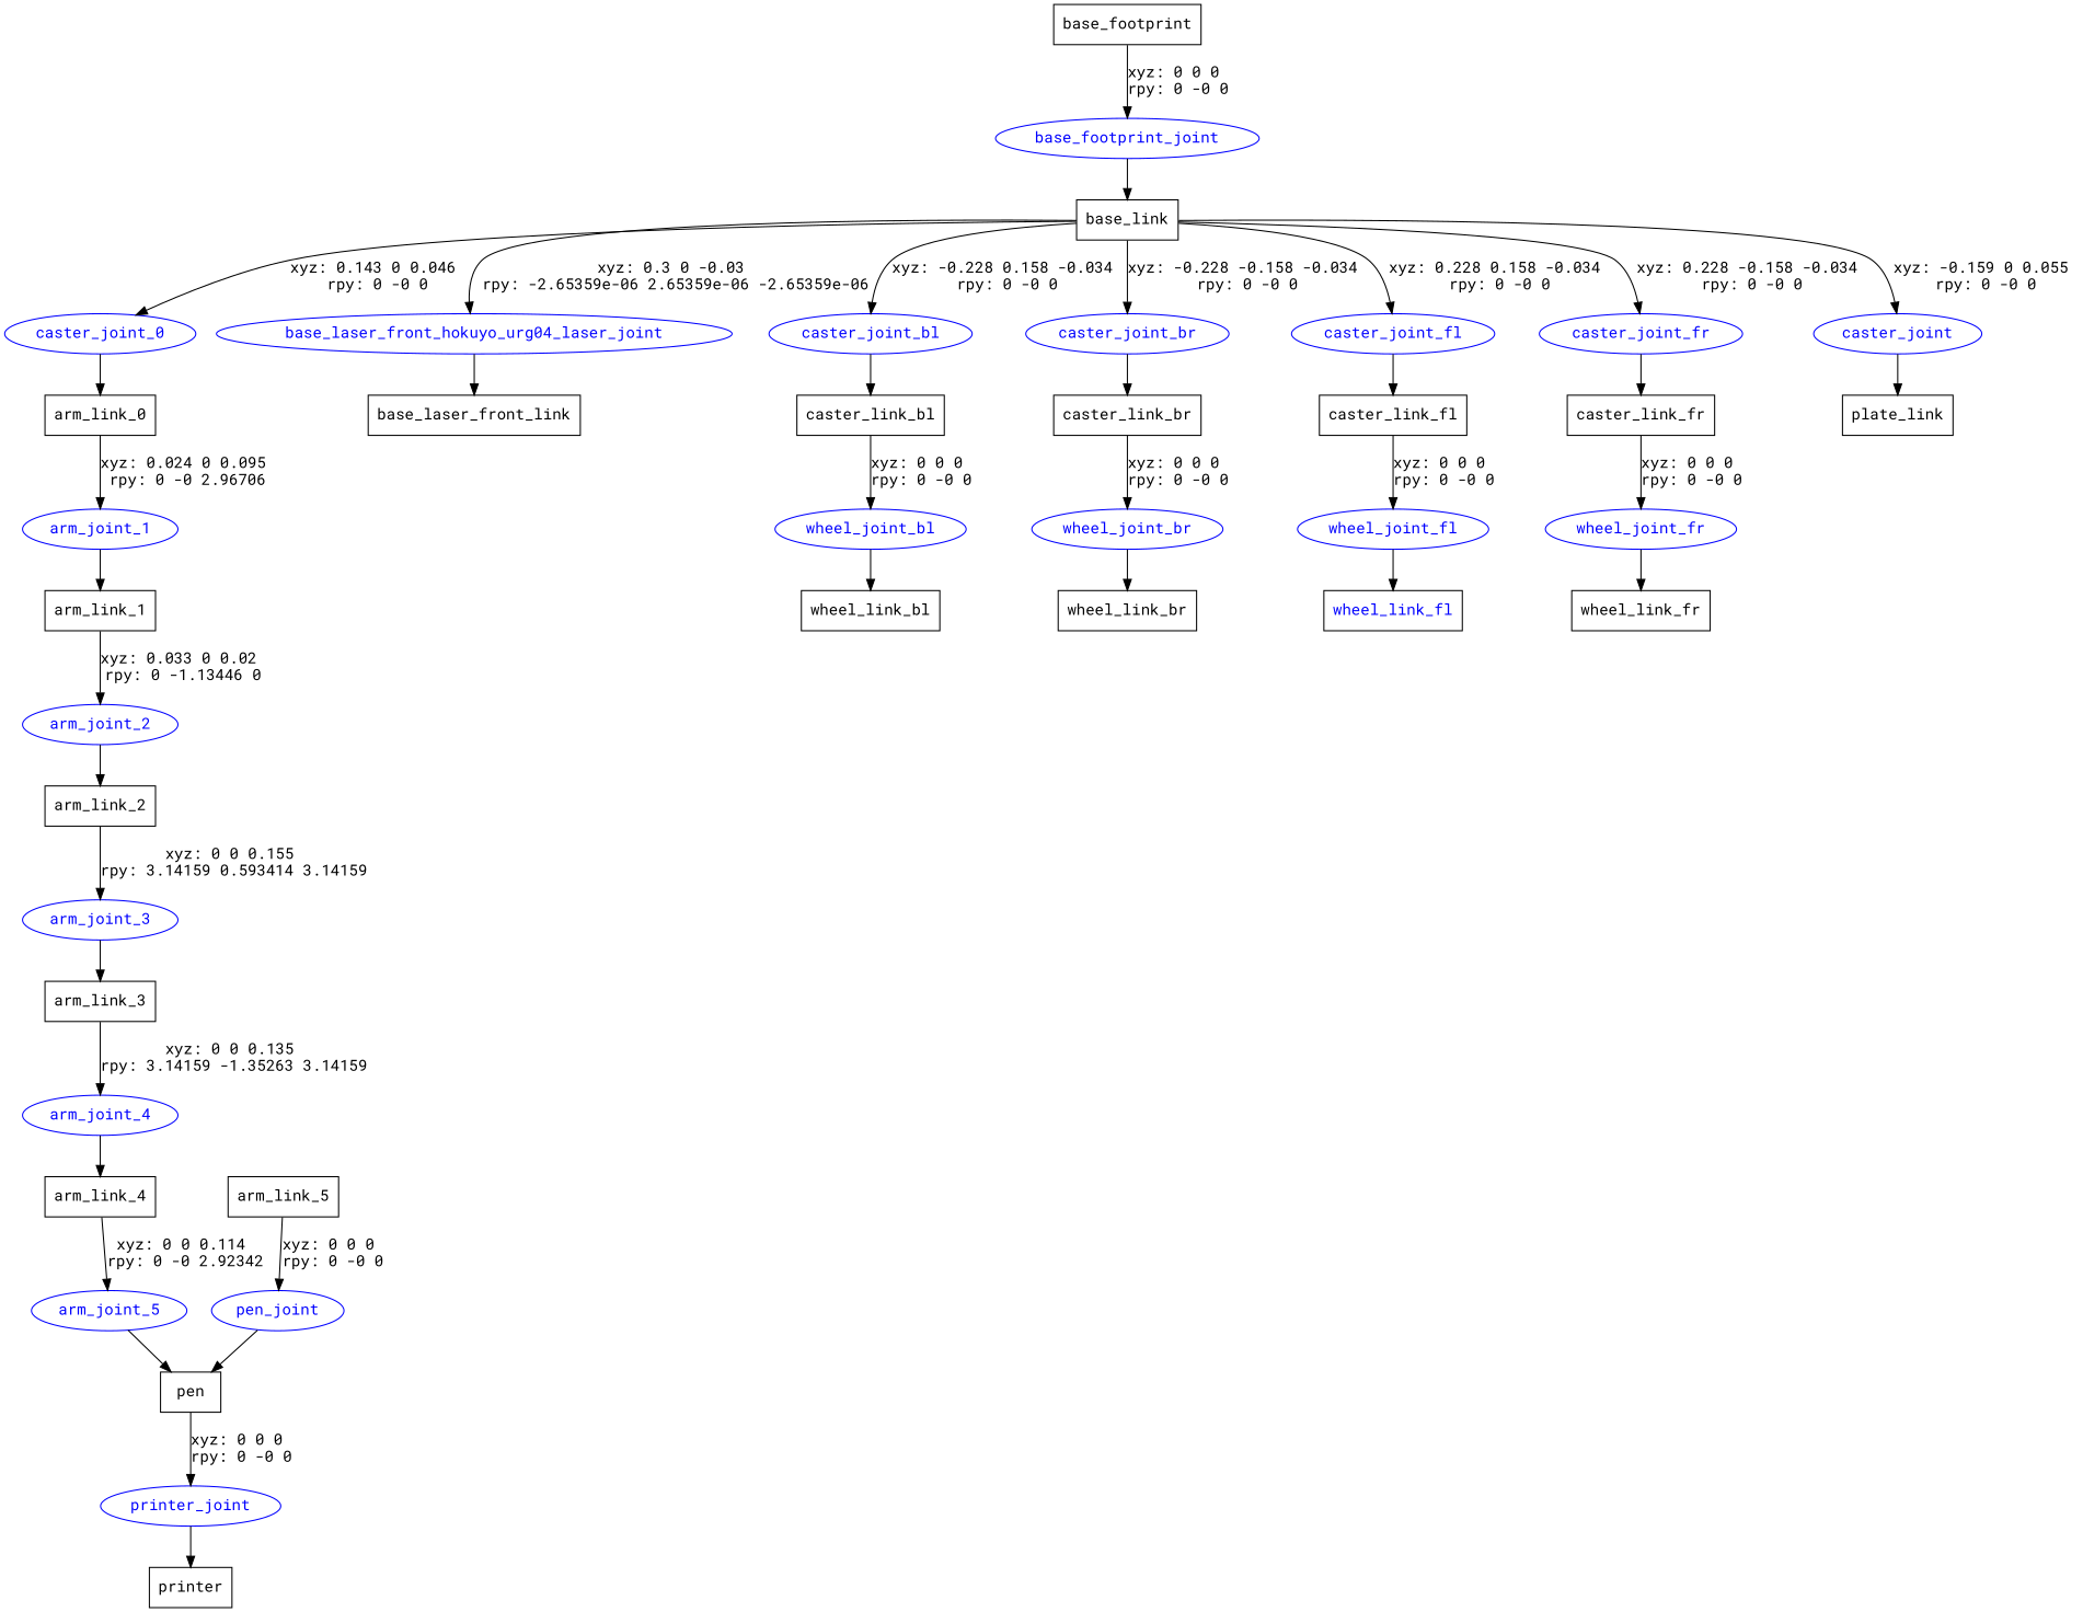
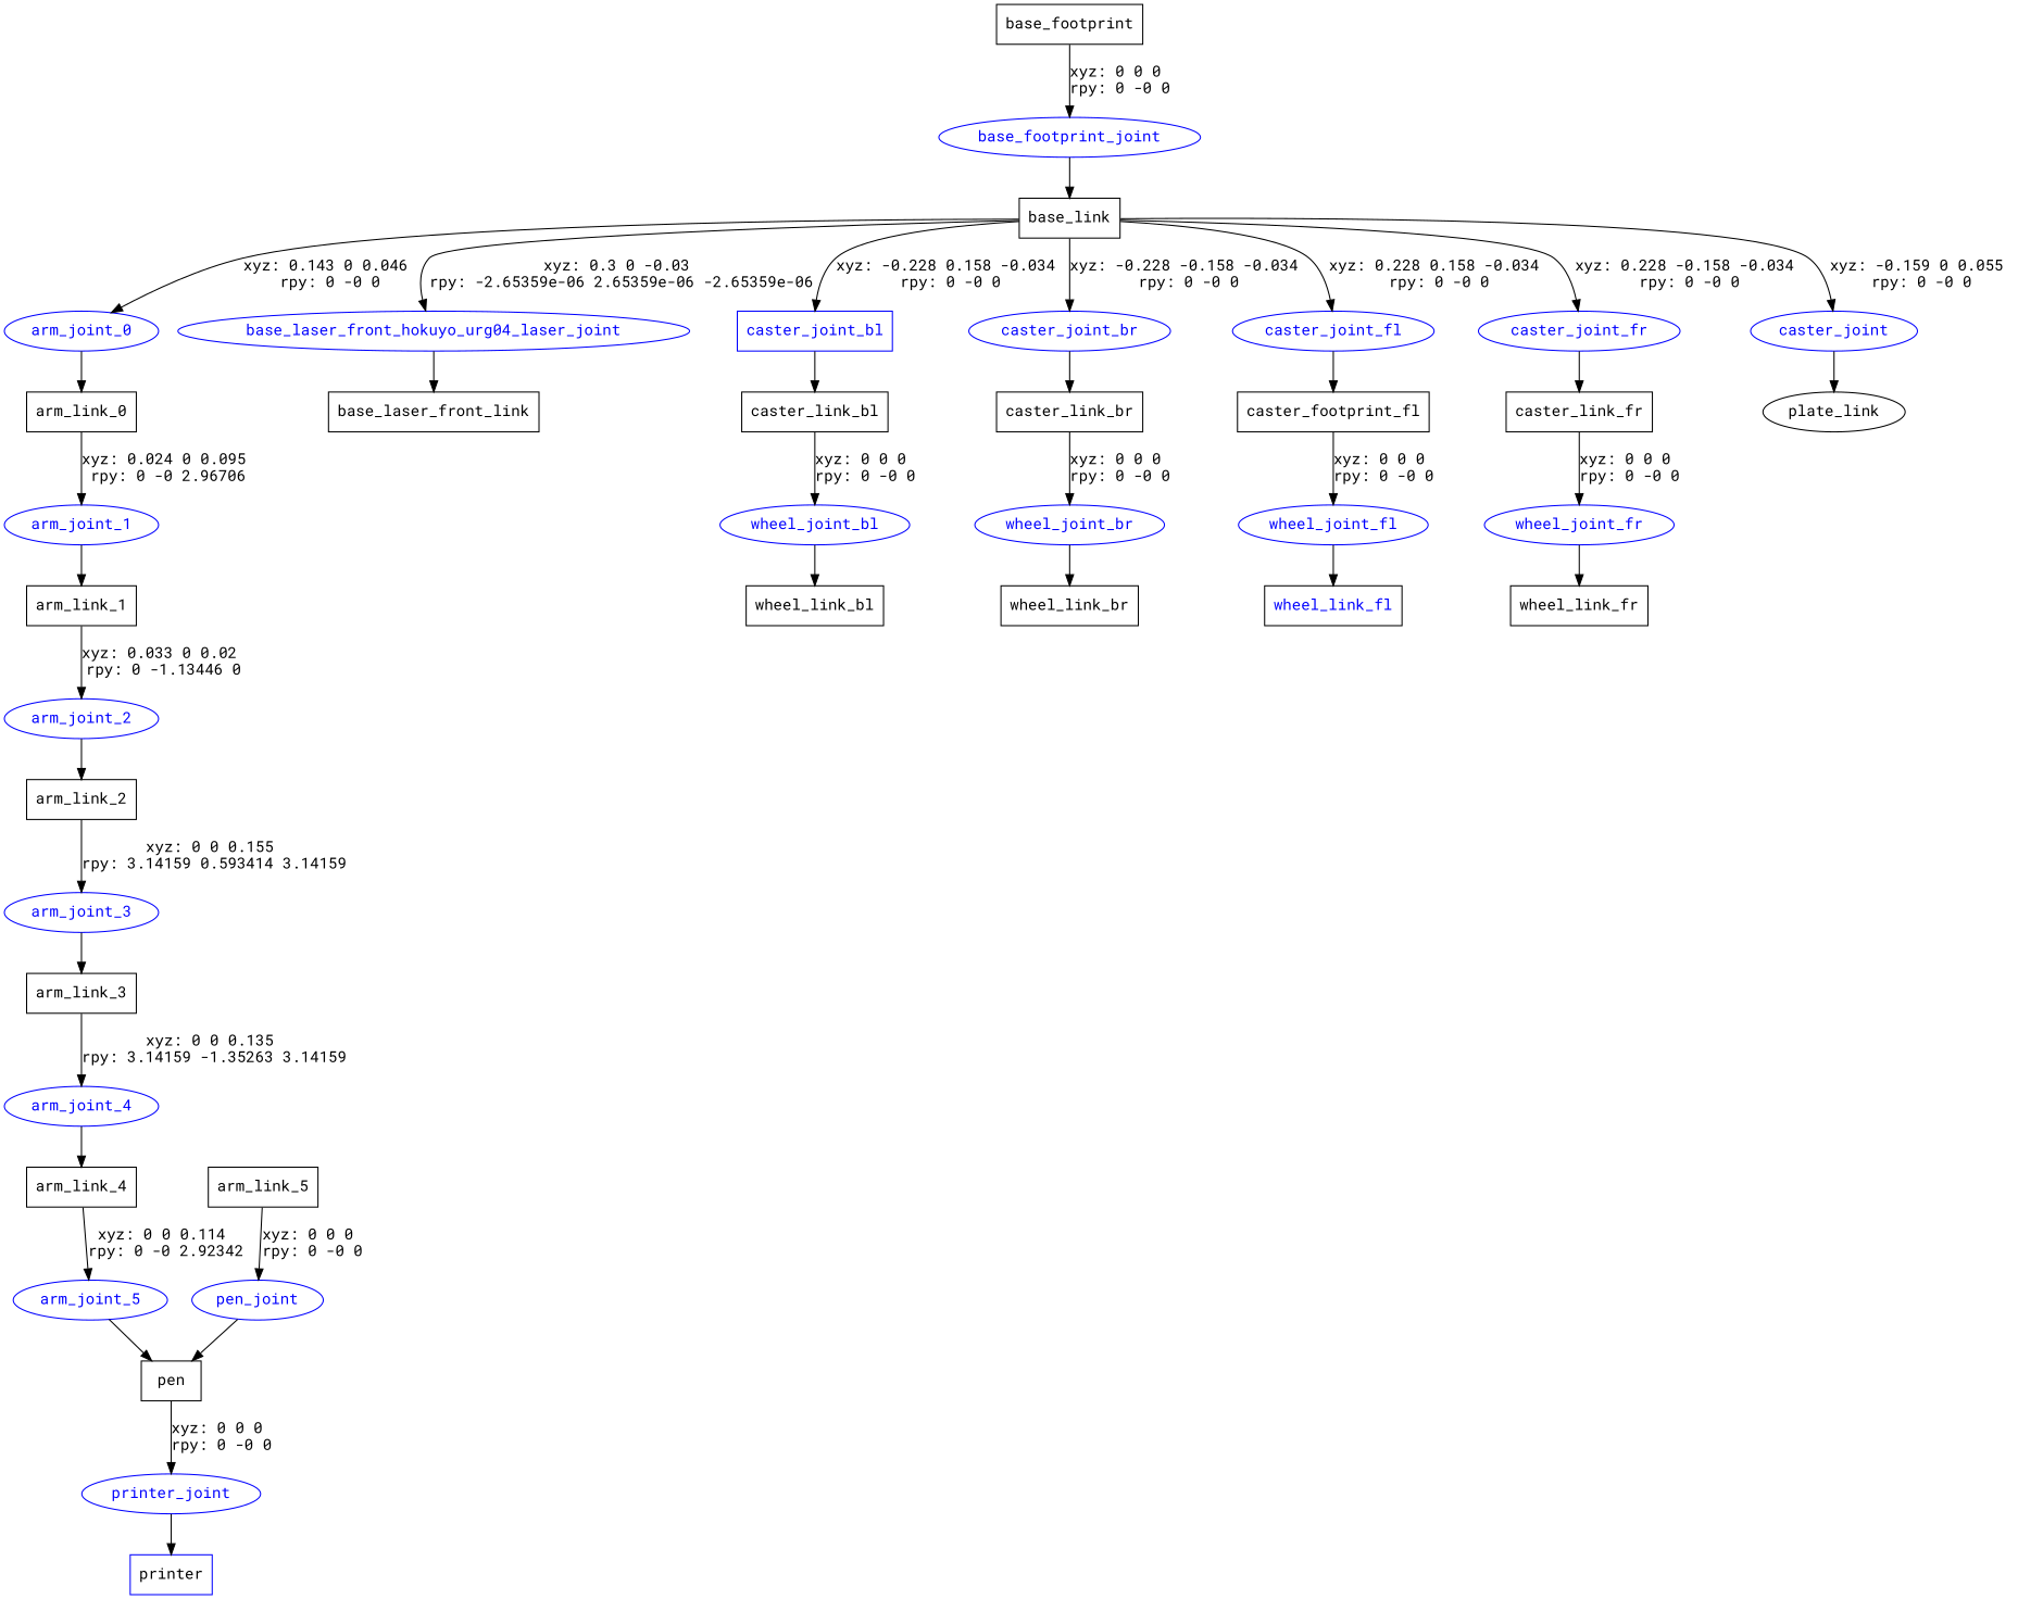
  digraph {
    fontname="Roboto Mono"
    node [fontname="Roboto Mono" shape=box fontcolor=blue]
    edge [fontname="Roboto Mono"]
    n1 [label=base_footprint fontcolor=""]
    base_footprint_joint [color=blue shape=ellipse]
    n3 [label=base_link fontcolor=""]
-   arm_joint_0 [color=blue shape=ellipse label=caster_joint_0]
+   arm_joint_0 [color=blue shape=ellipse]
    base_laser_front_hokuyo_urg04_laser_joint [color=blue shape=ellipse]
-   caster_joint_bl [color=blue shape=ellipse]
+   caster_joint_bl [color=blue]
    caster_joint_br [color=blue shape=ellipse]
    caster_joint_fl [color=blue shape=ellipse]
    caster_joint_fr [color=blue shape=ellipse]
    n10 [color=blue label=caster_joint shape=ellipse]
    n11 [label=arm_link_0 fontcolor=""]
    n12 [label=base_laser_front_link fontcolor=""]
    n13 [label=caster_link_bl fontcolor=""]
    n14 [label=caster_link_br fontcolor=""]
-   n15 [label=caster_link_fl fontcolor=""]
+   n15 [label=caster_footprint_fl fontcolor=""]
    n16 [label=caster_link_fr fontcolor=""]
-   n17 [label=plate_link fontcolor=""]
+   n17 [label=plate_link shape=ellipse fontcolor=""]
    arm_joint_1 [color=blue shape=ellipse]
    n19 [label=arm_link_1 fontcolor=""]
    arm_joint_2 [color=blue shape=ellipse]
    n21 [label=arm_link_2 fontcolor=""]
    arm_joint_3 [color=blue shape=ellipse]
    n23 [label=arm_link_3 fontcolor=""]
    arm_joint_4 [color=blue shape=ellipse]
    n25 [label=arm_link_4 fontcolor=""]
    arm_joint_5 [color=blue shape=ellipse]
    n27 [label=pen fontcolor=""]
    n28 [label=arm_link_5 fontcolor=""]
    pen_joint [color=blue shape=ellipse]
    printer_joint [color=blue shape=ellipse]
-   n31 [label=printer fontcolor=""]
+   n31 [label=printer color=blue fontcolor=""]
    wheel_joint_bl [color=blue shape=ellipse]
    n33 [label=wheel_link_bl fontcolor=""]
    wheel_joint_br [color=blue shape=ellipse]
    n35 [label=wheel_link_br fontcolor=""]
    wheel_joint_fl [color=blue shape=ellipse]
    n37 [label=wheel_link_fl]
    wheel_joint_fr [color=blue shape=ellipse]
    n39 [label=wheel_link_fr fontcolor=""]
    n1 -> base_footprint_joint [label="xyz: 0 0 0 \nrpy: 0 -0 0"]
    base_footprint_joint -> n3
    n3 -> arm_joint_0 [label="xyz: 0.143 0 0.046 \nrpy: 0 -0 0"]
    n3 -> base_laser_front_hokuyo_urg04_laser_joint [label="xyz: 0.3 0 -0.03 \nrpy: -2.65359e-06 2.65359e-06 -2.65359e-06"]
    n3 -> caster_joint_bl [label="xyz: -0.228 0.158 -0.034 \nrpy: 0 -0 0"]
    n3 -> caster_joint_br [label="xyz: -0.228 -0.158 -0.034 \nrpy: 0 -0 0"]
    n3 -> caster_joint_fl [label="xyz: 0.228 0.158 -0.034 \nrpy: 0 -0 0"]
    n3 -> caster_joint_fr [label="xyz: 0.228 -0.158 -0.034 \nrpy: 0 -0 0"]
    n3 -> n10 [label="xyz: -0.159 0 0.055 \nrpy: 0 -0 0"]
    arm_joint_0 -> n11
    base_laser_front_hokuyo_urg04_laser_joint -> n12
    caster_joint_bl -> n13
    caster_joint_br -> n14
    caster_joint_fl -> n15
    caster_joint_fr -> n16
    n10 -> n17
    n11 -> arm_joint_1 [label="xyz: 0.024 0 0.095 \nrpy: 0 -0 2.96706"]
    n13 -> wheel_joint_bl [label="xyz: 0 0 0 \nrpy: 0 -0 0"]
    n14 -> wheel_joint_br [label="xyz: 0 0 0 \nrpy: 0 -0 0"]
    n15 -> wheel_joint_fl [label="xyz: 0 0 0 \nrpy: 0 -0 0"]
    n16 -> wheel_joint_fr [label="xyz: 0 0 0 \nrpy: 0 -0 0"]
    arm_joint_1 -> n19
    n19 -> arm_joint_2 [label="xyz: 0.033 0 0.02 \nrpy: 0 -1.13446 0"]
    arm_joint_2 -> n21
    n21 -> arm_joint_3 [label="xyz: 0 0 0.155 \nrpy: 3.14159 0.593414 3.14159"]
    arm_joint_3 -> n23
    n23 -> arm_joint_4 [label="xyz: 0 0 0.135 \nrpy: 3.14159 -1.35263 3.14159"]
    arm_joint_4 -> n25
    n25 -> arm_joint_5 [label="xyz: 0 0 0.114 \nrpy: 0 -0 2.92342"]
    arm_joint_5 -> n27
    n27 -> printer_joint [label="xyz: 0 0 0 \nrpy: 0 -0 0"]
    n28 -> pen_joint [label="xyz: 0 0 0 \nrpy: 0 -0 0"]
    pen_joint -> n27
    printer_joint -> n31
    wheel_joint_bl -> n33
    wheel_joint_br -> n35
    wheel_joint_fl -> n37
    wheel_joint_fr -> n39
  }
